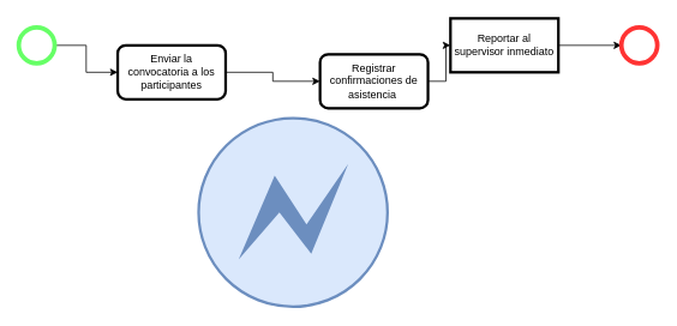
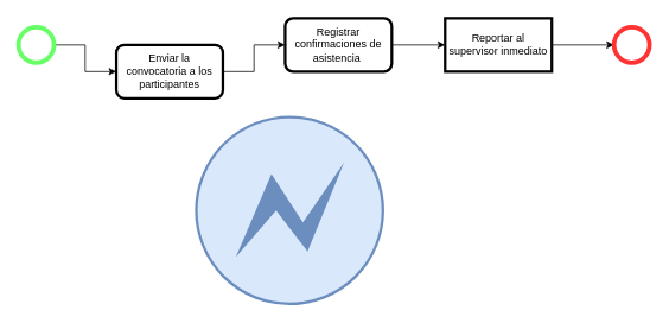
  <mxCell id="0" />
  <mxCell id="1" parent="0" />
  <mxCell id="2" style="edgeStyle=orthogonalEdgeStyle;rounded=0;orthogonalLoop=1;jettySize=auto;html=1;exitX=1;exitY=0.5;exitDx=0;exitDy=0;exitPerimeter=0;entryX=0;entryY=0.5;entryDx=0;entryDy=0;" parent="1" source="3" target="5" edge="1"><mxGeometry relative="1" as="geometry" /></mxCell>
  <mxCell id="3" value="" style="points=[[0.145,0.145,0],[0.5,0,0],[0.855,0.145,0],[1,0.5,0],[0.855,0.855,0],[0.5,1,0],[0.145,0.855,0],[0,0.5,0]];shape=mxgraph.bpmn.event;html=1;verticalLabelPosition=bottom;labelBackgroundColor=#ffffff;verticalAlign=top;align=center;perimeter=ellipsePerimeter;outlineConnect=0;aspect=fixed;outline=standard;symbol=general;strokeColor=#66FF66;strokeWidth=5;" parent="1" vertex="1"><mxGeometry x="20" y="30" width="40" height="40" as="geometry" /></mxCell>
  <mxCell id="4" style="edgeStyle=orthogonalEdgeStyle;rounded=0;orthogonalLoop=1;jettySize=auto;html=1;entryX=0;entryY=0.5;entryDx=0;entryDy=0;strokeColor=#000000;" parent="1" source="5" target="7" edge="1"><mxGeometry relative="1" as="geometry" /></mxCell>
  <mxCell id="5" value="Enviar la convocatoria a los participantes" style="rounded=1;whiteSpace=wrap;html=1;strokeColor=#000000;strokeWidth=3;" parent="1" vertex="1"><mxGeometry x="130" y="50" width="120" height="60" as="geometry" /></mxCell>
  <mxCell id="6" style="edgeStyle=orthogonalEdgeStyle;rounded=0;orthogonalLoop=1;jettySize=auto;html=1;exitX=1;exitY=0.5;exitDx=0;exitDy=0;entryX=0;entryY=0.5;entryDx=0;entryDy=0;strokeColor=#000000;" parent="1" source="7" target="9" edge="1"><mxGeometry relative="1" as="geometry" /></mxCell>
- <mxCell id="7" value="Registrar confirmaciones de asistencia&amp;nbsp;" style="rounded=1;whiteSpace=wrap;html=1;strokeColor=#000000;strokeWidth=3;" parent="1" vertex="1"><mxGeometry x="355" y="60" width="120" height="60" as="geometry" /></mxCell>
+ <mxCell id="7" value="Registrar confirmaciones de asistencia&amp;nbsp;" style="rounded=1;whiteSpace=wrap;html=1;strokeColor=#000000;strokeWidth=3;" parent="1" vertex="1"><mxGeometry x="320" y="20" width="120" height="60" as="geometry" /></mxCell>
  <mxCell id="8" style="edgeStyle=orthogonalEdgeStyle;rounded=0;orthogonalLoop=1;jettySize=auto;html=1;entryX=0;entryY=0.5;entryDx=0;entryDy=0;entryPerimeter=0;strokeColor=#000000;" parent="1" source="9" target="10" edge="1"><mxGeometry relative="1" as="geometry" /></mxCell>
  <mxCell id="9" value="Reportar al supervisor inmediato" style="whiteSpace=wrap;html=1;strokeColor=#000000;strokeWidth=3;rounded=0;" parent="1" vertex="1"><mxGeometry x="500" y="20" width="120" height="60" as="geometry" /></mxCell>
  <mxCell id="10" value="" style="points=[[0.145,0.145,0],[0.5,0,0],[0.855,0.145,0],[1,0.5,0],[0.855,0.855,0],[0.5,1,0],[0.145,0.855,0],[0,0.5,0]];shape=mxgraph.bpmn.event;html=1;verticalLabelPosition=bottom;labelBackgroundColor=#ffffff;verticalAlign=top;align=center;perimeter=ellipsePerimeter;outlineConnect=0;aspect=fixed;outline=standard;symbol=general;strokeColor=#FF3333;strokeWidth=5;" parent="1" vertex="1"><mxGeometry x="690" y="30" width="40" height="40" as="geometry" /></mxCell>
  <mxCell id="11" value="" style="points=[[0.145,0.145,0],[0.5,0,0],[0.855,0.145,0],[1,0.5,0],[0.855,0.855,0],[0.5,1,0],[0.145,0.855,0],[0,0.5,0]];shape=mxgraph.bpmn.event;html=1;verticalLabelPosition=bottom;labelBackgroundColor=#ffffff;verticalAlign=top;align=center;perimeter=ellipsePerimeter;outlineConnect=0;aspect=fixed;outline=end;symbol=error;fillColor=#dae8fc;strokeColor=#6c8ebf;" vertex="1" parent="1"><mxGeometry x="220" y="131" width="210" height="210" as="geometry" /></mxCell>
